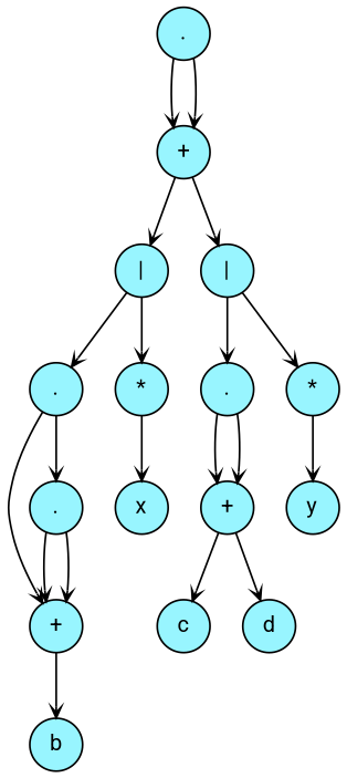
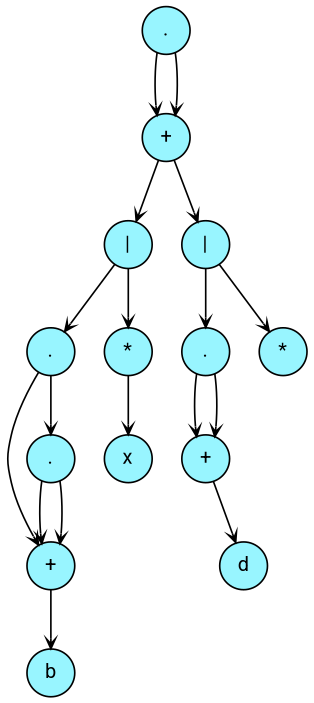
  digraph {
    fontname=Roboto
    node [fillcolor=cadetblue1 fixedsize=true fontname=Roboto fontsize=12 shape=circle style="filled,rounded"]
    edge [arrowhead=vee arrowsize=.6 fontname=Roboto]
    n1 [height=0.4 label="|" width=0.4]
    n2 [height=0.4 label="." width=0.4]
    n3 [height=0.4 label="*" width=0.4]
    n4 [height=0.4 label="+" width=0.4]
    n5 [height=0.4 label="." width=0.4]
    n6 [height=0.4 label=x width=0.4]
    n7 [height=0.4 label=b width=0.4]
    n8 [height=0.4 label="|" width=0.4]
    n9 [height=0.4 label="." width=0.4]
    n10 [height=0.4 label="*" width=0.4]
    n11 [height=0.4 label="+" width=0.4]
-   n12 [height=0.4 label=y width=0.4]
-   n13 [height=0.4 label=c width=0.4]
    n14 [height=0.4 label=d width=0.4]
    n15 [height=0.4 label="+" width=0.4]
    n16 [height=0.4 label="." width=0.4]
    n1 -> n2
    n1 -> n3
    n2 -> n4
    n2 -> n5
    n3 -> n6
    n4 -> n7
    n5 -> n4
    n5 -> n4
    n8 -> n9
    n8 -> n10
    n9 -> n11
    n9 -> n11
-   n10 -> n12
-   n11 -> n13
    n11 -> n14
    n15 -> n1
    n15 -> n8
    n16 -> n15
    n16 -> n15
  }
